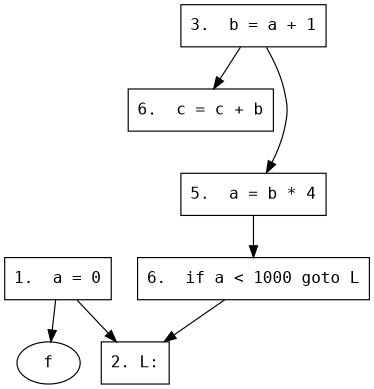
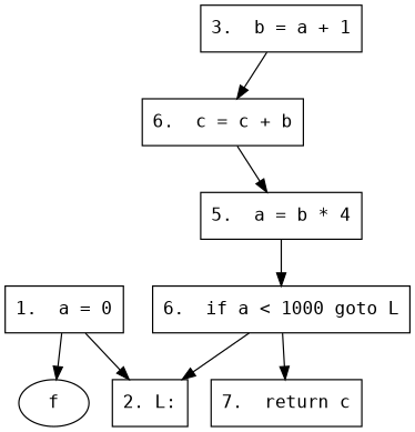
  digraph {
    fontname="DejaVu Sans Mono"
    node [fontname="DejaVu Sans Mono" shape=rectangle]
    edge [fontname="DejaVu Sans Mono"]
    n1 [label="1.  a = 0"]
    f [shape=""]
    n3 [label="2. L:"]
    n4 [label="3.  b = a + 1"]
    n5 [label="6.  c = c + b"]
    n6 [label="5.  a = b * 4"]
    n7 [label="6.  if a < 1000 goto L"]
+   n8 [label="7.  return c"]
    subgraph sub_1 {
      n1
      f
      n3
      n4
      n5
      n6
      n7
+     n8
    }
    n1 -> f
    n1 -> n3
    n4 -> n5
-   n4 -> n6
+   n5 -> n6
    n6 -> n7
    n7 -> n3
+   n7 -> n8
  }
